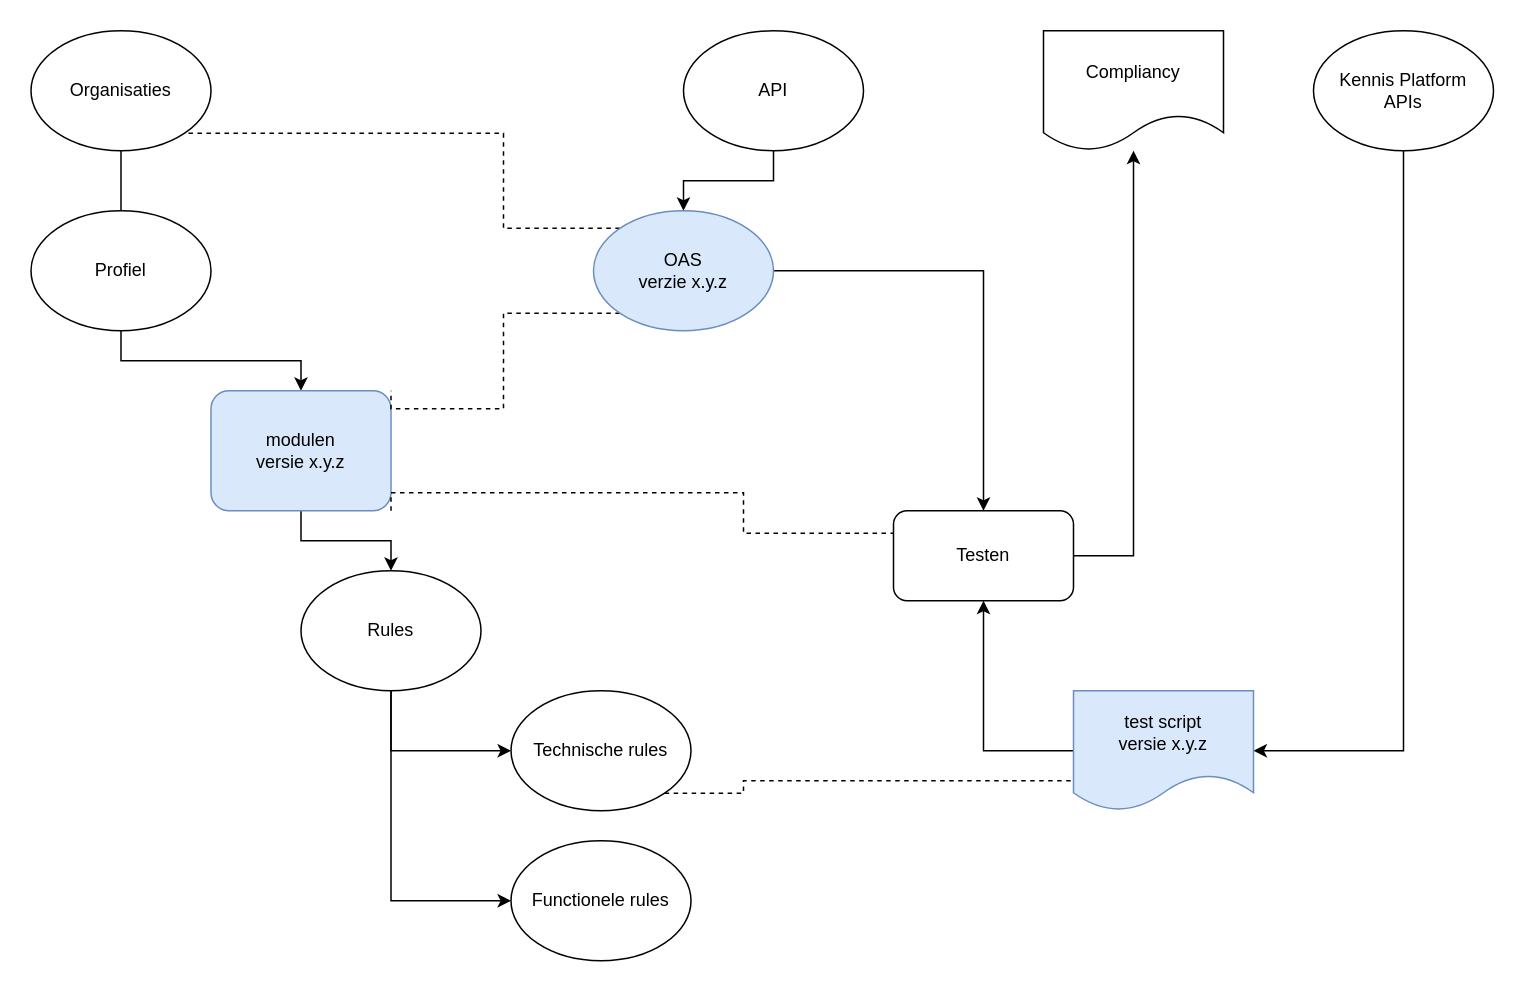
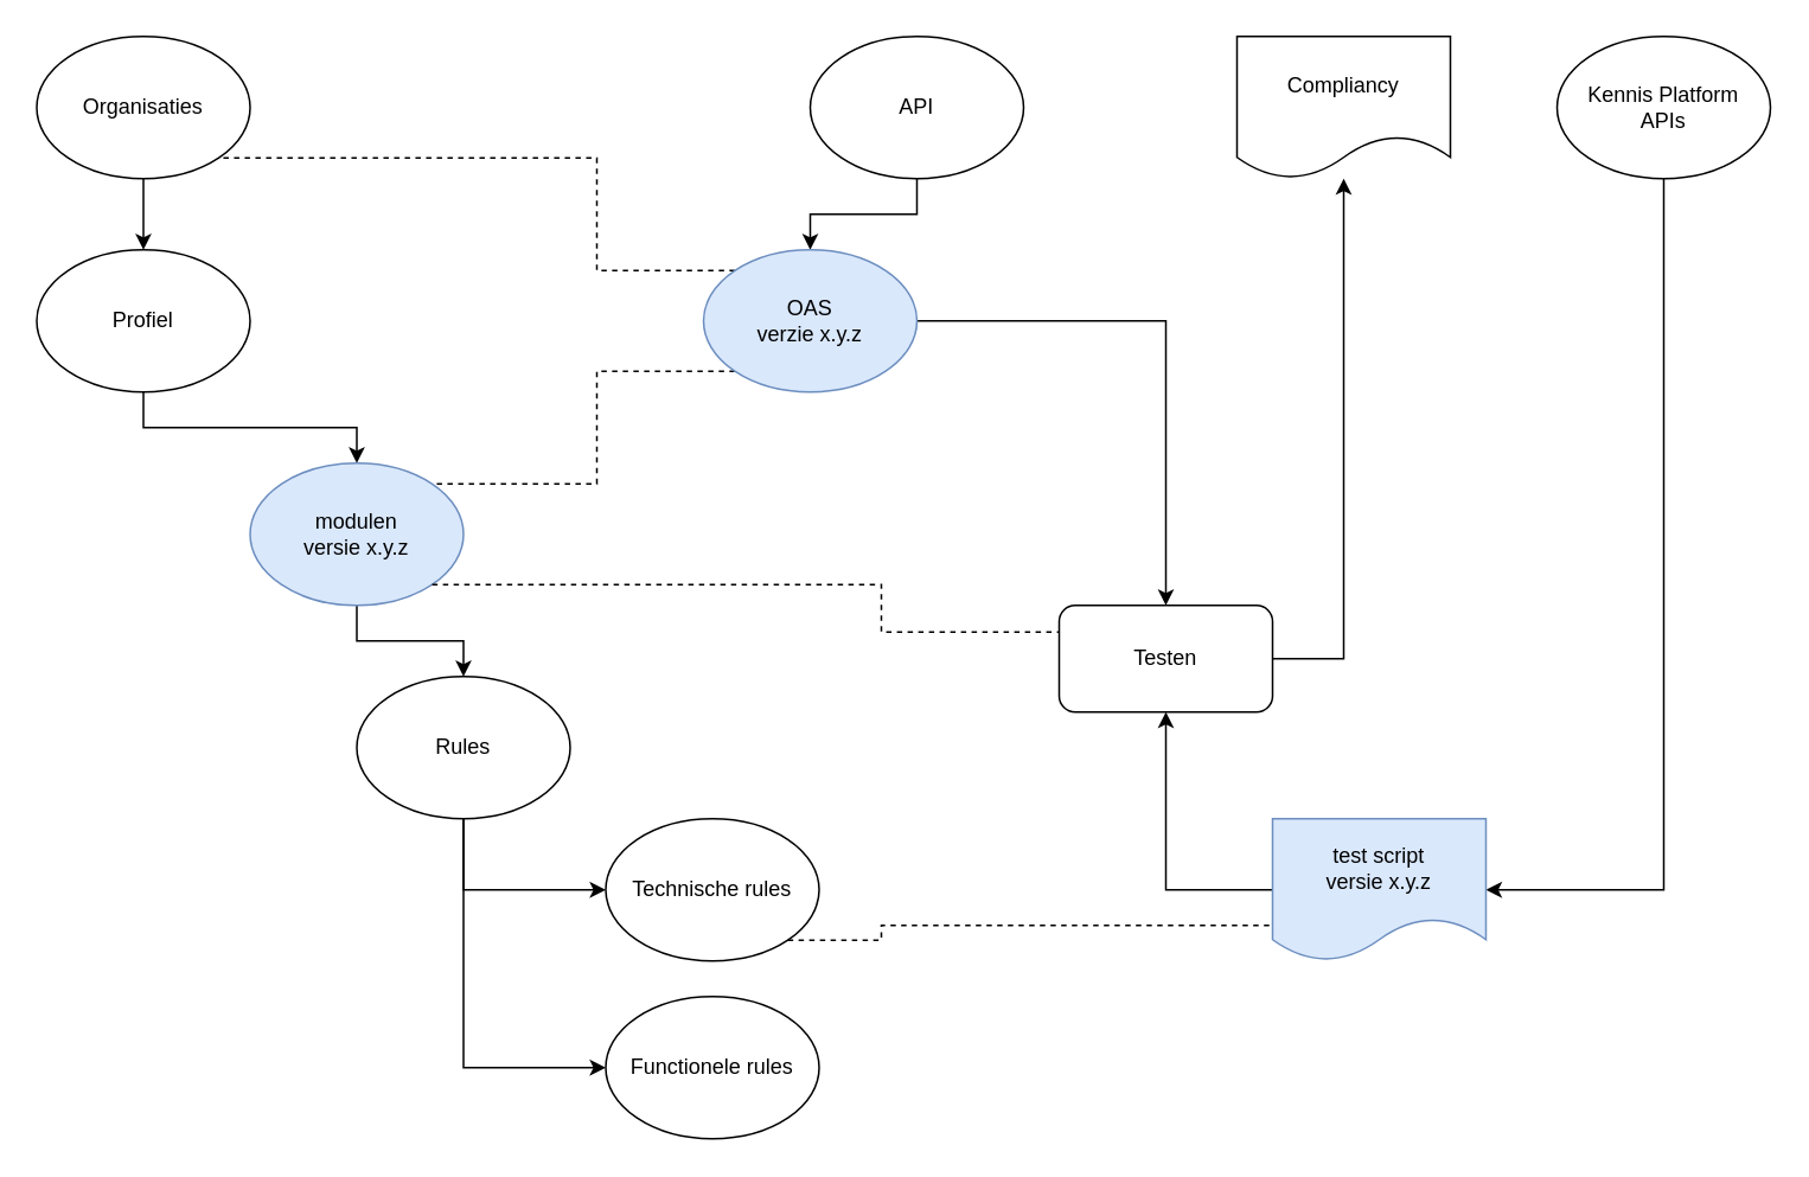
  <mxCell id="0" />
  <mxCell id="1" parent="0" />
- <mxCell id="2" style="edgeStyle=orthogonalEdgeStyle;rounded=0;orthogonalLoop=1;jettySize=auto;html=1;endArrow=none;" edge="1" parent="1" source="3" target="5"><mxGeometry relative="1" as="geometry" /></mxCell>
+ <mxCell id="2" style="edgeStyle=orthogonalEdgeStyle;rounded=0;orthogonalLoop=1;jettySize=auto;html=1;" edge="1" parent="1" source="3" target="5"><mxGeometry relative="1" as="geometry" /></mxCell>
  <mxCell id="3" value="Organisaties" style="ellipse;whiteSpace=wrap;html=1;" vertex="1" parent="1"><mxGeometry x="20" y="20" width="120" height="80" as="geometry" /></mxCell>
  <mxCell id="4" style="edgeStyle=orthogonalEdgeStyle;rounded=0;orthogonalLoop=1;jettySize=auto;html=1;" edge="1" parent="1" source="5" target="7"><mxGeometry relative="1" as="geometry" /></mxCell>
  <mxCell id="5" value="Profiel" style="ellipse;whiteSpace=wrap;html=1;" vertex="1" parent="1"><mxGeometry x="20" y="140" width="120" height="80" as="geometry" /></mxCell>
  <mxCell id="6" style="edgeStyle=orthogonalEdgeStyle;rounded=0;orthogonalLoop=1;jettySize=auto;html=1;" edge="1" parent="1" source="7" target="10"><mxGeometry relative="1" as="geometry" /></mxCell>
- <mxCell id="7" value="modulen&lt;br&gt;versie x.y.z" style="whiteSpace=wrap;html=1;fillColor=#dae8fc;strokeColor=#6c8ebf;rounded=1;" vertex="1" parent="1"><mxGeometry x="140" y="260" width="120" height="80" as="geometry" /></mxCell>
+ <mxCell id="7" value="modulen&lt;br&gt;versie x.y.z" style="ellipse;whiteSpace=wrap;html=1;fillColor=#dae8fc;strokeColor=#6c8ebf;" vertex="1" parent="1"><mxGeometry x="140" y="260" width="120" height="80" as="geometry" /></mxCell>
  <mxCell id="8" style="edgeStyle=orthogonalEdgeStyle;rounded=0;orthogonalLoop=1;jettySize=auto;html=1;entryX=0;entryY=0.5;entryDx=0;entryDy=0;exitX=0.5;exitY=1;exitDx=0;exitDy=0;" edge="1" parent="1" source="10" target="17"><mxGeometry relative="1" as="geometry" /></mxCell>
  <mxCell id="9" style="edgeStyle=orthogonalEdgeStyle;rounded=0;orthogonalLoop=1;jettySize=auto;html=1;exitX=0.5;exitY=1;exitDx=0;exitDy=0;entryX=0;entryY=0.5;entryDx=0;entryDy=0;" edge="1" parent="1" source="10" target="18"><mxGeometry relative="1" as="geometry" /></mxCell>
  <mxCell id="10" value="Rules" style="ellipse;whiteSpace=wrap;html=1;" vertex="1" parent="1"><mxGeometry x="200" y="380" width="120" height="80" as="geometry" /></mxCell>
  <mxCell id="11" style="edgeStyle=orthogonalEdgeStyle;rounded=0;orthogonalLoop=1;jettySize=auto;html=1;entryX=0.5;entryY=0;entryDx=0;entryDy=0;" edge="1" parent="1" source="12" target="16"><mxGeometry relative="1" as="geometry" /></mxCell>
  <mxCell id="12" value="API" style="ellipse;whiteSpace=wrap;html=1;" vertex="1" parent="1"><mxGeometry x="455" y="20" width="120" height="80" as="geometry" /></mxCell>
  <mxCell id="13" style="edgeStyle=orthogonalEdgeStyle;rounded=0;orthogonalLoop=1;jettySize=auto;html=1;entryX=1;entryY=0;entryDx=0;entryDy=0;endArrow=none;endFill=0;dashed=1;exitX=0;exitY=1;exitDx=0;exitDy=0;" edge="1" parent="1" source="16" target="7"><mxGeometry relative="1" as="geometry"><Array as="points"><mxPoint x="335" y="208" /><mxPoint x="335" y="272" /></Array></mxGeometry></mxCell>
  <mxCell id="14" style="edgeStyle=orthogonalEdgeStyle;rounded=0;orthogonalLoop=1;jettySize=auto;html=1;entryX=1;entryY=1;entryDx=0;entryDy=0;endArrow=none;endFill=0;dashed=1;exitX=0;exitY=0;exitDx=0;exitDy=0;" edge="1" parent="1" source="16" target="3"><mxGeometry relative="1" as="geometry"><Array as="points"><mxPoint x="335" y="152" /><mxPoint x="335" y="88" /></Array></mxGeometry></mxCell>
  <mxCell id="15" style="edgeStyle=orthogonalEdgeStyle;rounded=0;orthogonalLoop=1;jettySize=auto;html=1;entryX=0.5;entryY=0;entryDx=0;entryDy=0;" edge="1" parent="1" source="16" target="20"><mxGeometry relative="1" as="geometry" /></mxCell>
  <mxCell id="16" value="OAS&lt;br&gt;verzie x.y.z" style="ellipse;whiteSpace=wrap;html=1;fillColor=#dae8fc;strokeColor=#6c8ebf;" vertex="1" parent="1"><mxGeometry x="395" y="140" width="120" height="80" as="geometry" /></mxCell>
  <mxCell id="17" value="Technische rules" style="ellipse;whiteSpace=wrap;html=1;" vertex="1" parent="1"><mxGeometry x="340" y="460" width="120" height="80" as="geometry" /></mxCell>
  <mxCell id="18" value="Functionele rules" style="ellipse;whiteSpace=wrap;html=1;" vertex="1" parent="1"><mxGeometry x="340" y="560" width="120" height="80" as="geometry" /></mxCell>
  <mxCell id="19" style="edgeStyle=orthogonalEdgeStyle;rounded=0;orthogonalLoop=1;jettySize=auto;html=1;exitX=1;exitY=0.5;exitDx=0;exitDy=0;" edge="1" parent="1" source="20" target="21"><mxGeometry relative="1" as="geometry" /></mxCell>
  <mxCell id="20" value="Testen" style="rounded=1;whiteSpace=wrap;html=1;" vertex="1" parent="1"><mxGeometry x="595" y="340" width="120" height="60" as="geometry" /></mxCell>
  <mxCell id="21" value="Compliancy" style="shape=document;whiteSpace=wrap;html=1;boundedLbl=1;" vertex="1" parent="1"><mxGeometry x="695" y="20" width="120" height="80" as="geometry" /></mxCell>
  <mxCell id="22" style="edgeStyle=orthogonalEdgeStyle;rounded=0;orthogonalLoop=1;jettySize=auto;html=1;entryX=0.5;entryY=1;entryDx=0;entryDy=0;exitX=0;exitY=0.5;exitDx=0;exitDy=0;" edge="1" parent="1" source="27" target="20"><mxGeometry relative="1" as="geometry" /></mxCell>
  <mxCell id="23" value="" style="endArrow=none;dashed=1;html=1;rounded=0;entryX=0;entryY=0.75;entryDx=0;entryDy=0;exitX=1;exitY=1;exitDx=0;exitDy=0;edgeStyle=orthogonalEdgeStyle;" edge="1" parent="1" source="17" target="27"><mxGeometry width="50" height="50" relative="1" as="geometry"><mxPoint x="425" y="350" as="sourcePoint" /><mxPoint x="475" y="300" as="targetPoint" /><Array as="points"><mxPoint x="495" y="528" /><mxPoint x="495" y="520" /></Array></mxGeometry></mxCell>
  <mxCell id="24" value="" style="endArrow=none;dashed=1;html=1;rounded=0;entryX=0;entryY=0.25;entryDx=0;entryDy=0;exitX=1;exitY=1;exitDx=0;exitDy=0;edgeStyle=orthogonalEdgeStyle;" edge="1" parent="1" source="7" target="20"><mxGeometry width="50" height="50" relative="1" as="geometry"><mxPoint x="527.426" y="508.284" as="sourcePoint" /><mxPoint x="792.574" y="508.284" as="targetPoint" /><Array as="points"><mxPoint x="495" y="328" /><mxPoint x="495" y="355" /></Array></mxGeometry></mxCell>
  <mxCell id="25" value="Kennis Platform &lt;br&gt;APIs" style="ellipse;whiteSpace=wrap;html=1;" vertex="1" parent="1"><mxGeometry x="875" y="20" width="120" height="80" as="geometry" /></mxCell>
  <mxCell id="26" style="edgeStyle=orthogonalEdgeStyle;rounded=0;orthogonalLoop=1;jettySize=auto;html=1;exitX=0.5;exitY=1;exitDx=0;exitDy=0;entryX=1;entryY=0.5;entryDx=0;entryDy=0;" edge="1" parent="1" source="25" target="27"><mxGeometry relative="1" as="geometry"><mxPoint x="725" y="380" as="sourcePoint" /><mxPoint x="825" y="110" as="targetPoint" /></mxGeometry></mxCell>
  <mxCell id="27" value="test script&lt;br&gt;versie x.y.z" style="shape=document;whiteSpace=wrap;html=1;boundedLbl=1;fillColor=#dae8fc;strokeColor=#6c8ebf;" vertex="1" parent="1"><mxGeometry x="715" y="460" width="120" height="80" as="geometry" /></mxCell>
